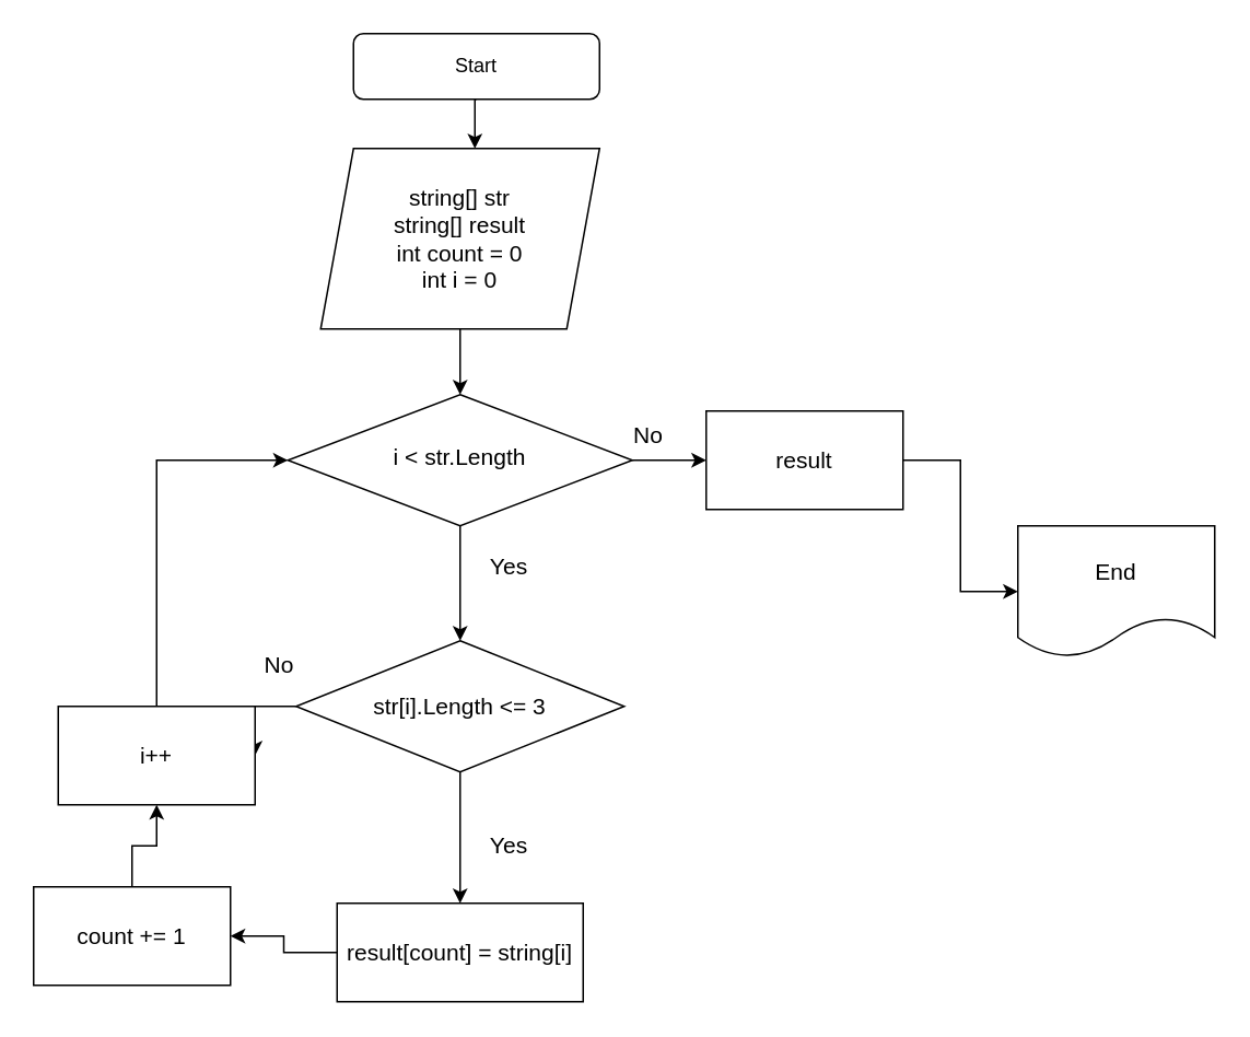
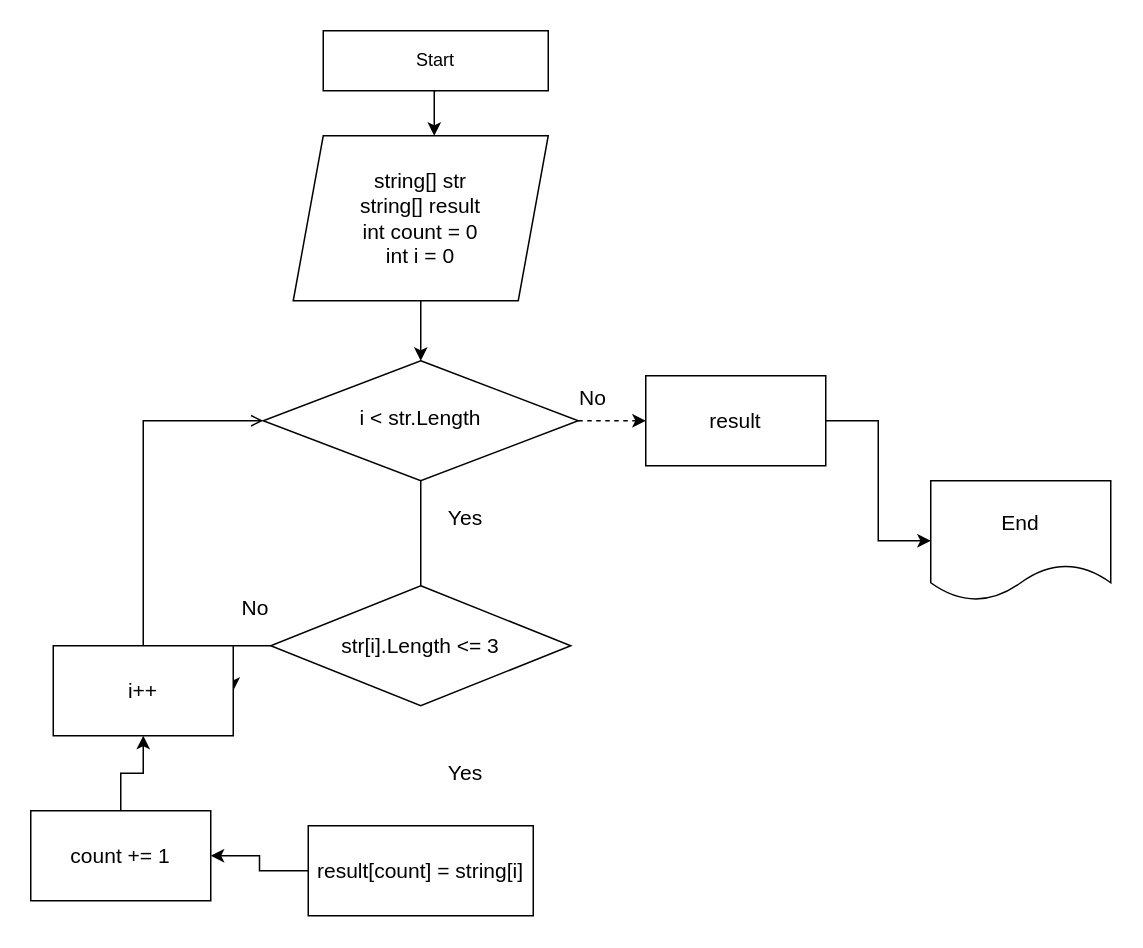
  <mxCell id="0" />
  <mxCell id="1" parent="0" />
  <mxCell id="2" style="edgeStyle=orthogonalEdgeStyle;rounded=0;orthogonalLoop=1;jettySize=auto;html=1;exitX=0.5;exitY=1;exitDx=0;exitDy=0;entryX=0.553;entryY=0;entryDx=0;entryDy=0;entryPerimeter=0;fontSize=14;" edge="1" parent="1" source="3" target="8"><mxGeometry relative="1" as="geometry" /></mxCell>
- <mxCell id="3" value="Start" style="rounded=1;whiteSpace=wrap;html=1;fontSize=12;glass=0;strokeWidth=1;shadow=0;" parent="1" vertex="1"><mxGeometry x="215" y="20" width="150" height="40" as="geometry" /></mxCell>
- <mxCell id="4" style="edgeStyle=orthogonalEdgeStyle;rounded=0;orthogonalLoop=1;jettySize=auto;html=1;exitX=0.5;exitY=1;exitDx=0;exitDy=0;entryX=0.5;entryY=0;entryDx=0;entryDy=0;fontSize=14;" edge="1" parent="1" source="6" target="11"><mxGeometry relative="1" as="geometry" /></mxCell>
- <mxCell id="5" style="edgeStyle=orthogonalEdgeStyle;rounded=0;orthogonalLoop=1;jettySize=auto;html=1;exitX=1;exitY=0.5;exitDx=0;exitDy=0;entryX=0;entryY=0.5;entryDx=0;entryDy=0;fontSize=14;" edge="1" parent="1" source="6" target="13"><mxGeometry relative="1" as="geometry" /></mxCell>
+ <mxCell id="3" value="Start" style="whiteSpace=wrap;html=1;fontSize=12;glass=0;strokeWidth=1;shadow=0;rounded=0;" parent="1" vertex="1"><mxGeometry x="215" y="20" width="150" height="40" as="geometry" /></mxCell>
+ <mxCell id="4" style="edgeStyle=orthogonalEdgeStyle;rounded=0;orthogonalLoop=1;jettySize=auto;html=1;exitX=0.5;exitY=1;exitDx=0;exitDy=0;entryX=0.5;entryY=0;entryDx=0;entryDy=0;fontSize=14;endArrow=none;" edge="1" parent="1" source="6" target="11"><mxGeometry relative="1" as="geometry" /></mxCell>
+ <mxCell id="5" style="edgeStyle=orthogonalEdgeStyle;rounded=0;orthogonalLoop=1;jettySize=auto;html=1;exitX=1;exitY=0.5;exitDx=0;exitDy=0;entryX=0;entryY=0.5;entryDx=0;entryDy=0;fontSize=14;dashed=1;" edge="1" parent="1" source="6" target="13"><mxGeometry relative="1" as="geometry" /></mxCell>
  <mxCell id="6" value="&lt;font style=&quot;font-size: 14px;&quot;&gt;i &amp;lt; str.Length&lt;/font&gt;" style="rhombus;whiteSpace=wrap;html=1;shadow=0;fontFamily=Helvetica;fontSize=12;align=center;strokeWidth=1;spacing=6;spacingTop=-4;" parent="1" vertex="1"><mxGeometry x="175" y="240" width="210" height="80" as="geometry" /></mxCell>
  <mxCell id="7" style="edgeStyle=orthogonalEdgeStyle;rounded=0;orthogonalLoop=1;jettySize=auto;html=1;exitX=0.5;exitY=1;exitDx=0;exitDy=0;entryX=0.5;entryY=0;entryDx=0;entryDy=0;fontSize=14;" edge="1" parent="1" source="8" target="6"><mxGeometry relative="1" as="geometry" /></mxCell>
  <mxCell id="8" value="&lt;font style=&quot;font-size: 14px;&quot;&gt;string[] str&lt;br&gt;string[] result&lt;br&gt;int count = 0&lt;br&gt;int i = 0&lt;/font&gt;" style="shape=parallelogram;perimeter=parallelogramPerimeter;whiteSpace=wrap;html=1;fixedSize=1;align=center;" vertex="1" parent="1"><mxGeometry x="195" y="90" width="170" height="110" as="geometry" /></mxCell>
- <mxCell id="9" style="edgeStyle=orthogonalEdgeStyle;rounded=0;orthogonalLoop=1;jettySize=auto;html=1;exitX=0.5;exitY=1;exitDx=0;exitDy=0;entryX=0.5;entryY=0;entryDx=0;entryDy=0;fontSize=14;" edge="1" parent="1" source="11" target="16"><mxGeometry relative="1" as="geometry" /></mxCell>
  <mxCell id="10" style="edgeStyle=orthogonalEdgeStyle;rounded=0;orthogonalLoop=1;jettySize=auto;html=1;exitX=0;exitY=0.5;exitDx=0;exitDy=0;entryX=1;entryY=0.5;entryDx=0;entryDy=0;fontSize=14;" edge="1" parent="1" source="11" target="20"><mxGeometry relative="1" as="geometry" /></mxCell>
  <mxCell id="11" value="str[i].Length &amp;lt;= 3" style="rhombus;whiteSpace=wrap;html=1;fontSize=14;" vertex="1" parent="1"><mxGeometry x="180" y="390" width="200" height="80" as="geometry" /></mxCell>
  <mxCell id="12" style="edgeStyle=orthogonalEdgeStyle;rounded=0;orthogonalLoop=1;jettySize=auto;html=1;exitX=1;exitY=0.5;exitDx=0;exitDy=0;entryX=0;entryY=0.5;entryDx=0;entryDy=0;fontSize=14;" edge="1" parent="1" source="13" target="14"><mxGeometry relative="1" as="geometry" /></mxCell>
  <mxCell id="13" value="result" style="rounded=0;whiteSpace=wrap;html=1;fontSize=14;" vertex="1" parent="1"><mxGeometry x="430" y="250" width="120" height="60" as="geometry" /></mxCell>
  <mxCell id="14" value="End" style="shape=document;whiteSpace=wrap;html=1;boundedLbl=1;fontSize=14;" vertex="1" parent="1"><mxGeometry x="620" y="320" width="120" height="80" as="geometry" /></mxCell>
  <mxCell id="15" style="edgeStyle=orthogonalEdgeStyle;rounded=0;orthogonalLoop=1;jettySize=auto;html=1;exitX=0;exitY=0.5;exitDx=0;exitDy=0;entryX=1;entryY=0.5;entryDx=0;entryDy=0;fontSize=14;" edge="1" parent="1" source="16" target="18"><mxGeometry relative="1" as="geometry" /></mxCell>
  <mxCell id="16" value="result[count] = string[i]" style="rounded=0;whiteSpace=wrap;html=1;fontSize=14;" vertex="1" parent="1"><mxGeometry x="205" y="550" width="150" height="60" as="geometry" /></mxCell>
  <mxCell id="17" style="edgeStyle=orthogonalEdgeStyle;rounded=0;orthogonalLoop=1;jettySize=auto;html=1;exitX=0.5;exitY=0;exitDx=0;exitDy=0;entryX=0.5;entryY=1;entryDx=0;entryDy=0;fontSize=14;" edge="1" parent="1" source="18" target="20"><mxGeometry relative="1" as="geometry" /></mxCell>
  <mxCell id="18" value="count += 1" style="rounded=0;whiteSpace=wrap;html=1;fontSize=14;" vertex="1" parent="1"><mxGeometry x="20" y="540" width="120" height="60" as="geometry" /></mxCell>
- <mxCell id="19" style="edgeStyle=orthogonalEdgeStyle;rounded=0;orthogonalLoop=1;jettySize=auto;html=1;exitX=0.5;exitY=0;exitDx=0;exitDy=0;entryX=0;entryY=0.5;entryDx=0;entryDy=0;fontSize=14;" edge="1" parent="1" source="20" target="6"><mxGeometry relative="1" as="geometry" /></mxCell>
+ <mxCell id="19" style="edgeStyle=orthogonalEdgeStyle;rounded=0;orthogonalLoop=1;jettySize=auto;html=1;exitX=0.5;exitY=0;exitDx=0;exitDy=0;entryX=0;entryY=0.5;entryDx=0;entryDy=0;fontSize=14;endArrow=open;" edge="1" parent="1" source="20" target="6"><mxGeometry relative="1" as="geometry" /></mxCell>
  <mxCell id="20" value="i++" style="rounded=0;whiteSpace=wrap;html=1;fontSize=14;" vertex="1" parent="1"><mxGeometry x="35" y="430" width="120" height="60" as="geometry" /></mxCell>
  <mxCell id="21" value="No" style="text;html=1;strokeColor=none;fillColor=none;align=center;verticalAlign=middle;whiteSpace=wrap;rounded=0;fontSize=14;" vertex="1" parent="1"><mxGeometry x="365" y="250" width="60" height="30" as="geometry" /></mxCell>
  <mxCell id="22" value="No" style="text;html=1;strokeColor=none;fillColor=none;align=center;verticalAlign=middle;whiteSpace=wrap;rounded=0;fontSize=14;" vertex="1" parent="1"><mxGeometry x="140" y="390" width="60" height="30" as="geometry" /></mxCell>
  <mxCell id="23" value="Yes" style="text;html=1;strokeColor=none;fillColor=none;align=center;verticalAlign=middle;whiteSpace=wrap;rounded=0;fontSize=14;" vertex="1" parent="1"><mxGeometry x="280" y="330" width="60" height="30" as="geometry" /></mxCell>
  <mxCell id="24" value="Yes" style="text;html=1;strokeColor=none;fillColor=none;align=center;verticalAlign=middle;whiteSpace=wrap;rounded=0;fontSize=14;" vertex="1" parent="1"><mxGeometry x="280" y="500" width="60" height="30" as="geometry" /></mxCell>
